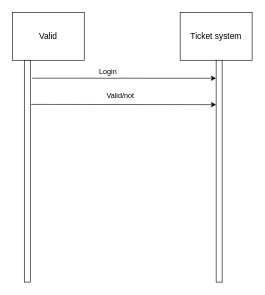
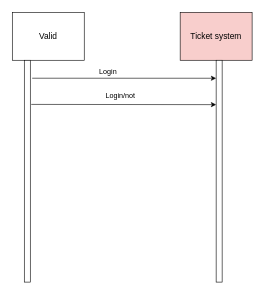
  <mxCell id="0" />
  <mxCell id="1" parent="0" />
  <mxCell id="2" value="&lt;font style=&quot;font-size: 14px&quot;&gt;Valid&lt;/font&gt;" style="rounded=0;whiteSpace=wrap;html=1;" vertex="1" parent="1"><mxGeometry x="20" y="20" width="120" height="80" as="geometry" /></mxCell>
- <mxCell id="3" value="&lt;font style=&quot;font-size: 14px&quot;&gt;Ticket system&lt;/font&gt;" style="rounded=0;whiteSpace=wrap;html=1;" vertex="1" parent="1"><mxGeometry x="300" y="20" width="120" height="80" as="geometry" /></mxCell>
+ <mxCell id="3" value="&lt;font style=&quot;font-size: 14px&quot;&gt;Ticket system&lt;/font&gt;" style="rounded=0;whiteSpace=wrap;html=1;fillColor=#f8cecc;" vertex="1" parent="1"><mxGeometry x="300" y="20" width="120" height="80" as="geometry" /></mxCell>
  <mxCell id="4" value="" style="html=1;points=[];perimeter=orthogonalPerimeter;" vertex="1" parent="1"><mxGeometry x="40" y="100" width="10" height="370" as="geometry" /></mxCell>
  <mxCell id="5" value="" style="html=1;points=[];perimeter=orthogonalPerimeter;" vertex="1" parent="1"><mxGeometry x="360" y="100" width="10" height="370" as="geometry" /></mxCell>
  <mxCell id="6" value="Login" style="text;html=1;strokeColor=none;fillColor=none;align=center;verticalAlign=middle;whiteSpace=wrap;rounded=0;" vertex="1" parent="1"><mxGeometry x="125" y="110" width="110" height="20" as="geometry" /></mxCell>
  <mxCell id="7" value="" style="endArrow=classic;html=1;exitX=1.32;exitY=0.081;exitDx=0;exitDy=0;exitPerimeter=0;" edge="1" parent="1"><mxGeometry width="50" height="50" relative="1" as="geometry"><mxPoint x="53.2" y="129.97" as="sourcePoint" /><mxPoint x="360" y="130" as="targetPoint" /></mxGeometry></mxCell>
  <mxCell id="8" value="" style="endArrow=classic;html=1;exitX=1.16;exitY=0.199;exitDx=0;exitDy=0;exitPerimeter=0;" edge="1" parent="1"><mxGeometry width="50" height="50" relative="1" as="geometry"><mxPoint x="51.6" y="173.63" as="sourcePoint" /><mxPoint x="360" y="174" as="targetPoint" /></mxGeometry></mxCell>
- <mxCell id="9" value="Valid/not" style="text;html=1;align=center;verticalAlign=middle;resizable=0;points=[];autosize=1;strokeColor=none;fillColor=none;" vertex="1" parent="1"><mxGeometry x="170" y="150" width="60" height="20" as="geometry" /></mxCell>
+ <mxCell id="9" value="Login/not" style="text;html=1;align=center;verticalAlign=middle;resizable=0;points=[];autosize=1;strokeColor=none;fillColor=none;" vertex="1" parent="1"><mxGeometry x="170" y="150" width="60" height="20" as="geometry" /></mxCell>
